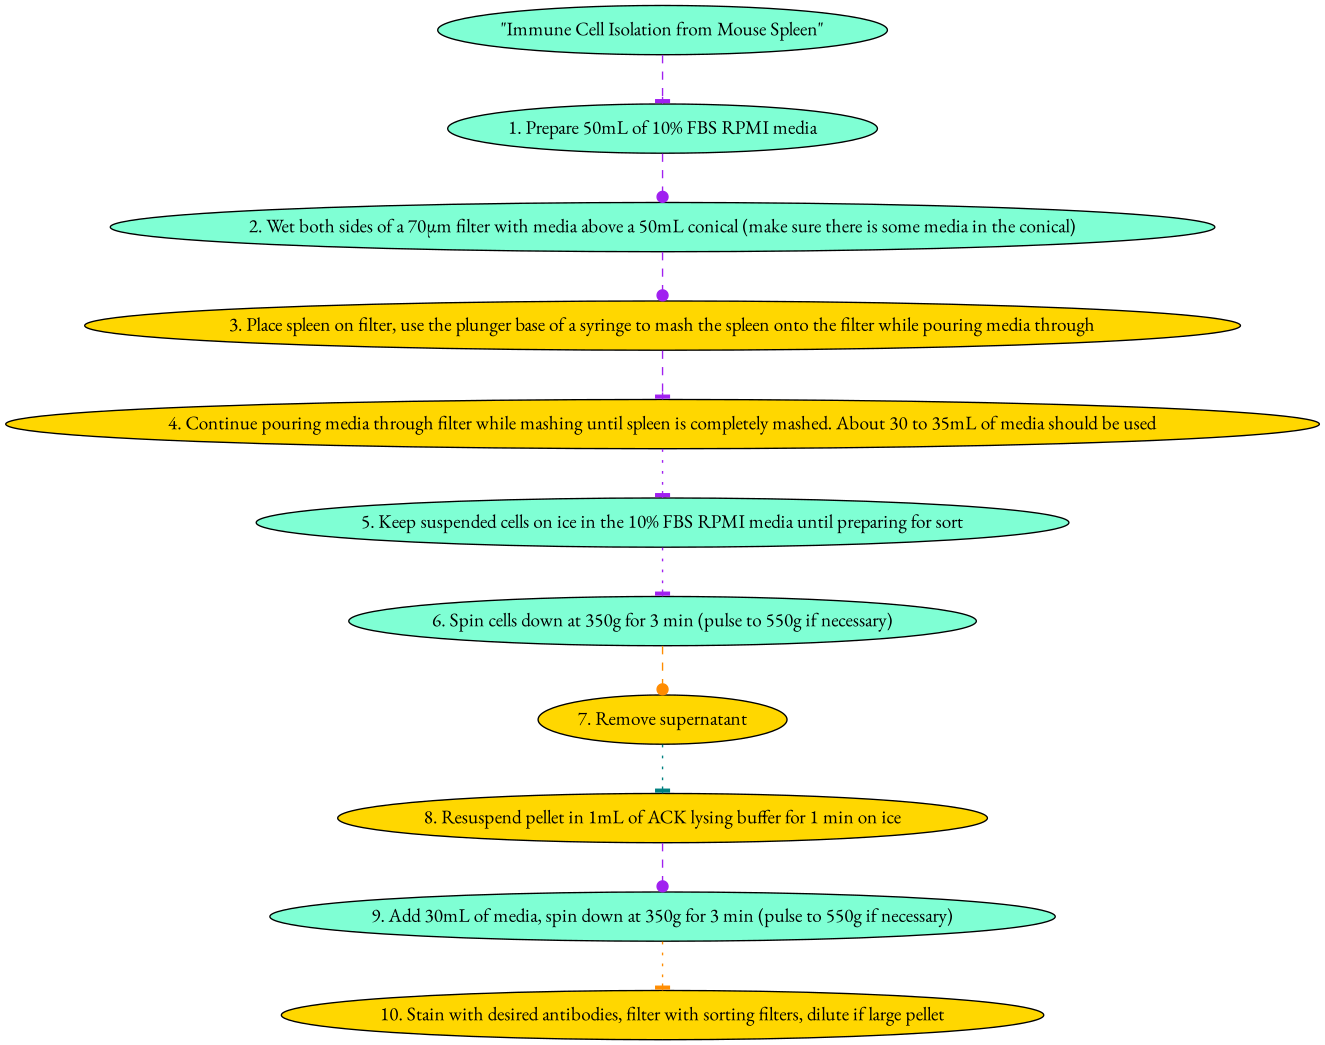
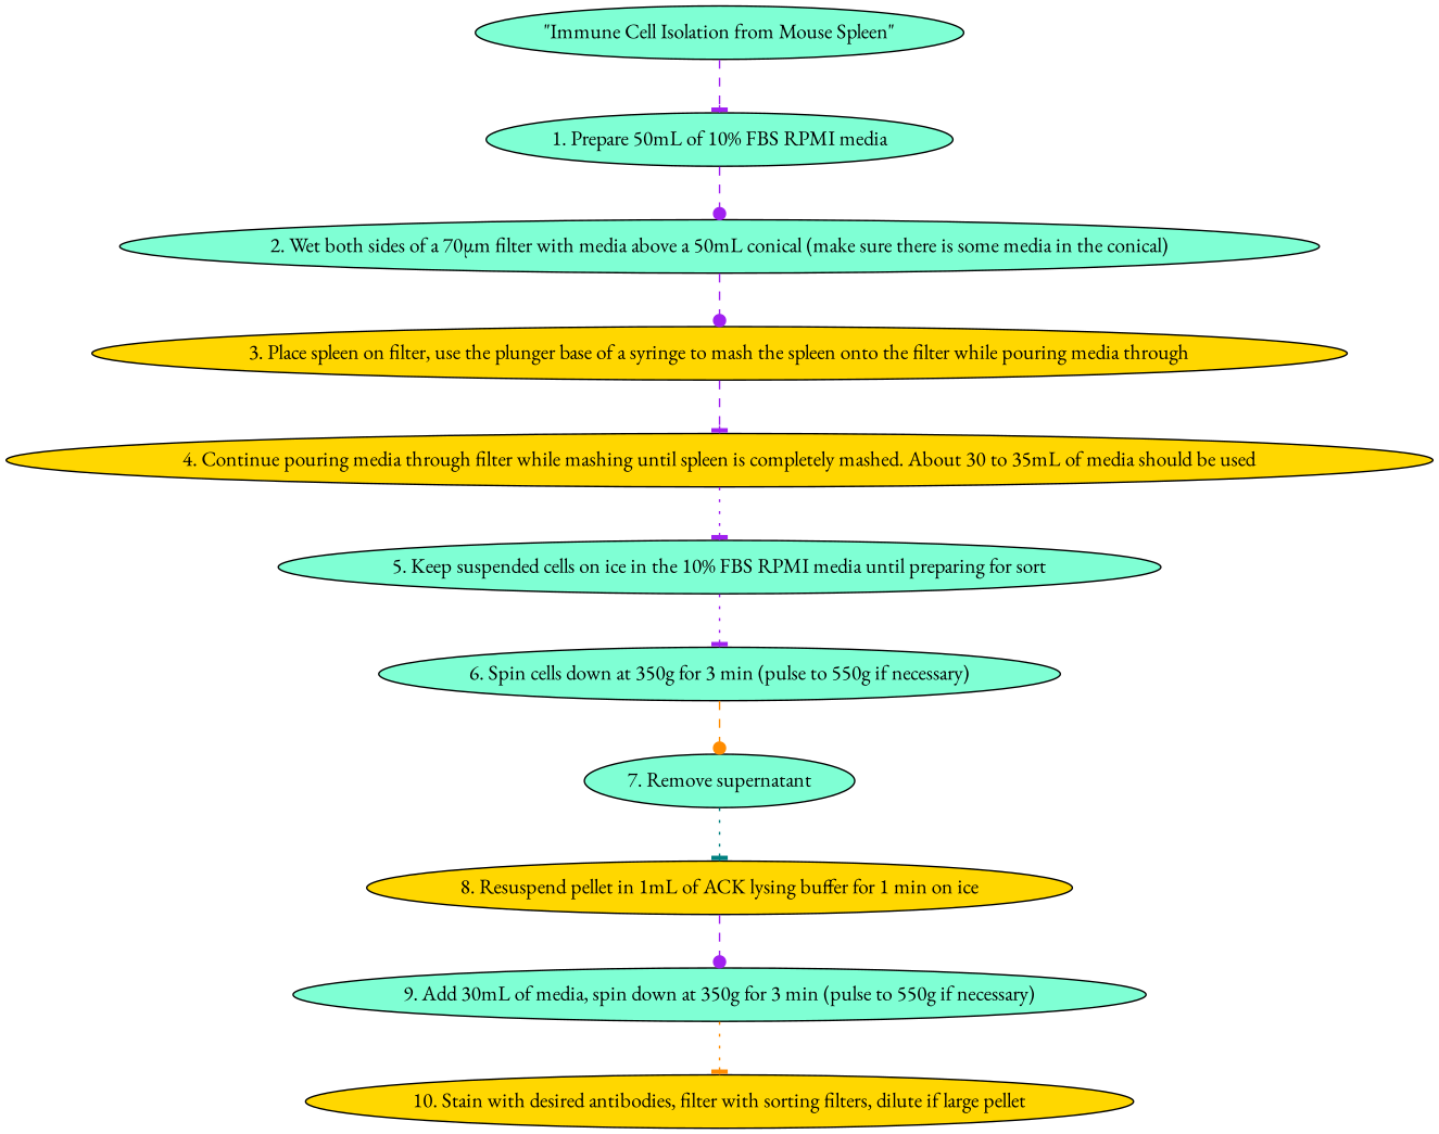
  digraph {
    fontname="EB Garamond"
    node [style=filled fillcolor=aquamarine fontname="EB Garamond"]
    edge [color=purple style=dashed arrowhead=tee fontname="EB Garamond"]
    n1 [label="\"Immune Cell Isolation from Mouse Spleen\""]
    n2 [label="1. Prepare 50mL of 10% FBS RPMI media"]
    n3 [label="2. Wet both sides of a 70μm filter with media above a 50mL conical (make sure there is some media in the conical)"]
    n4 [label="3. Place spleen on filter, use the plunger base of a syringe to mash the spleen onto the filter while pouring media through" fillcolor=gold]
    n5 [label="4. Continue pouring media through filter while mashing until spleen is completely mashed. About 30 to 35mL of media should be used" fillcolor=gold]
    n6 [label="5. Keep suspended cells on ice in the 10% FBS RPMI media until preparing for sort"]
    n7 [label="6. Spin cells down at 350g for 3 min (pulse to 550g if necessary)"]
-   n8 [label="7. Remove supernatant" fillcolor=gold]
+   n8 [label="7. Remove supernatant"]
    n9 [label="8. Resuspend pellet in 1mL of ACK lysing buffer for 1 min on ice" fillcolor=gold]
    n10 [label="9. Add 30mL of media, spin down at 350g for 3 min (pulse to 550g if necessary)"]
    n11 [label="10. Stain with desired antibodies, filter with sorting filters, dilute if large pellet" fillcolor=gold]
    n1 -> n2
    n2 -> n3 [arrowhead=dot]
    n3 -> n4 [arrowhead=dot]
    n4 -> n5
    n5 -> n6 [style=dotted]
    n6 -> n7 [style=dotted]
    n7 -> n8 [color=darkorange arrowhead=dot]
    n8 -> n9 [color=teal style=dotted]
    n9 -> n10 [arrowhead=dot]
    n10 -> n11 [color=darkorange style=dotted]
  }
